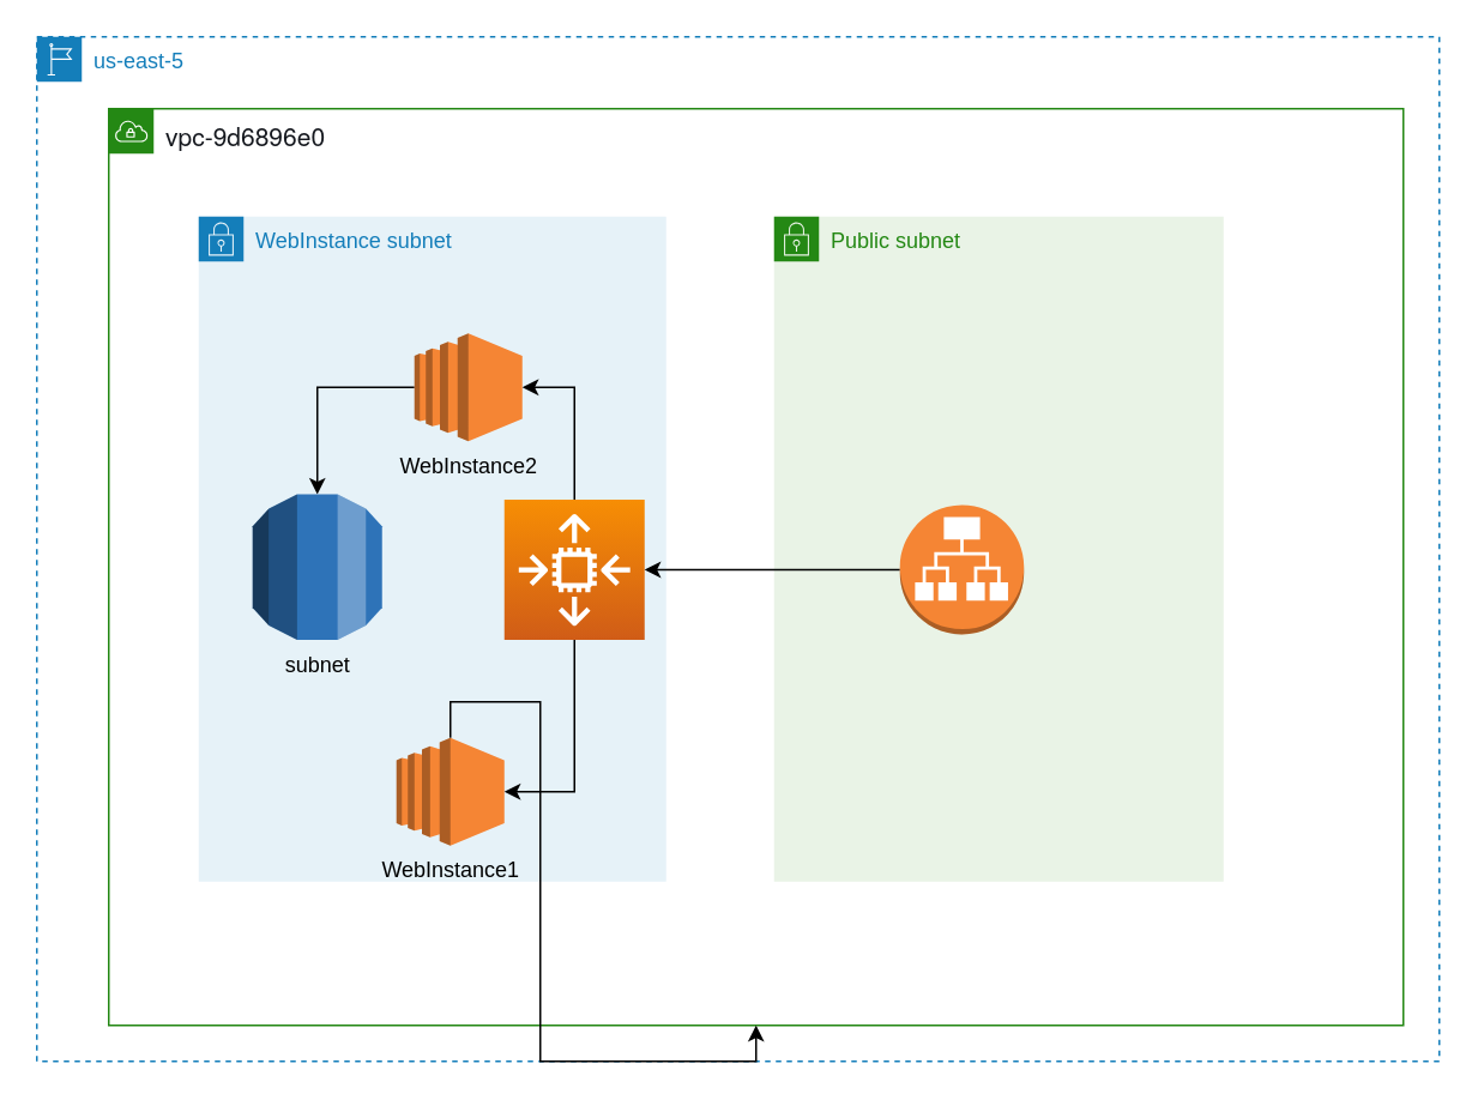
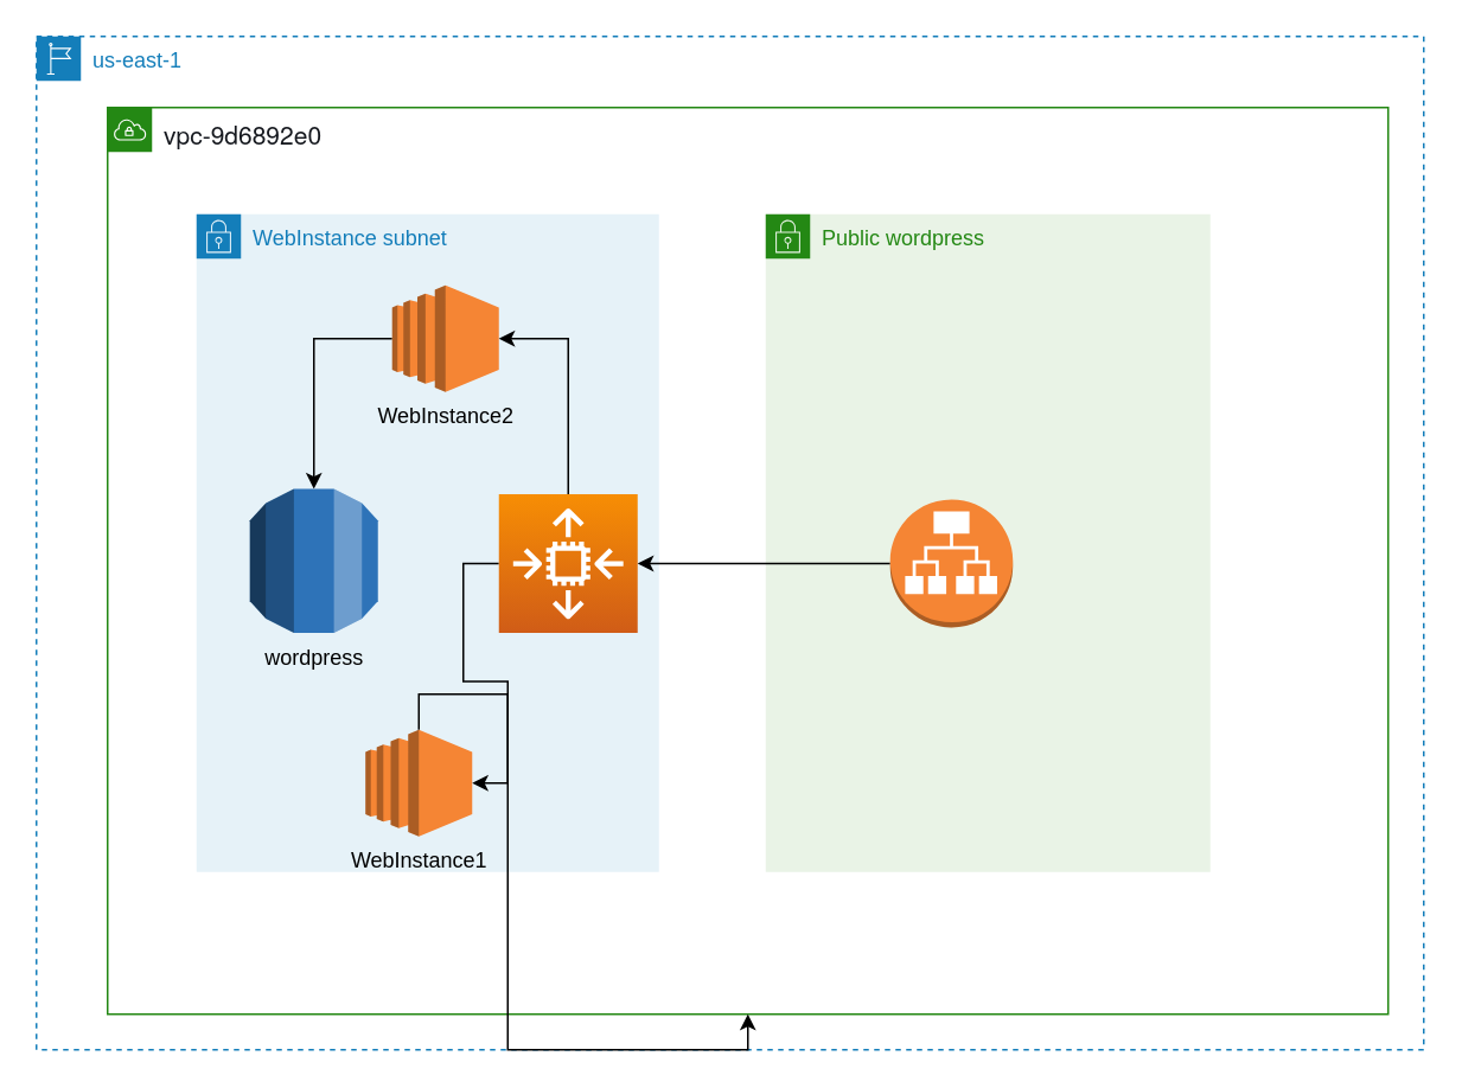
  <mxCell id="0" />
  <mxCell id="1" parent="0" />
  <mxCell id="2" value="WebInstance subnet" style="points=[[0,0],[0.25,0],[0.5,0],[0.75,0],[1,0],[1,0.25],[1,0.5],[1,0.75],[1,1],[0.75,1],[0.5,1],[0.25,1],[0,1],[0,0.75],[0,0.5],[0,0.25]];outlineConnect=0;gradientColor=none;html=1;whiteSpace=wrap;fontSize=12;fontStyle=0;shape=mxgraph.aws4.group;grIcon=mxgraph.aws4.group_security_group;grStroke=0;strokeColor=#147EBA;fillColor=#E6F2F8;verticalAlign=top;align=left;spacingLeft=30;fontColor=#147EBA;dashed=0;" vertex="1" parent="1"><mxGeometry x="110" y="120" width="260" height="370" as="geometry" /></mxCell>
- <mxCell id="3" value="us-east-5" style="points=[[0,0],[0.25,0],[0.5,0],[0.75,0],[1,0],[1,0.25],[1,0.5],[1,0.75],[1,1],[0.75,1],[0.5,1],[0.25,1],[0,1],[0,0.75],[0,0.5],[0,0.25]];outlineConnect=0;gradientColor=none;html=1;whiteSpace=wrap;fontSize=12;fontStyle=0;shape=mxgraph.aws4.group;grIcon=mxgraph.aws4.group_region;strokeColor=#147EBA;fillColor=none;verticalAlign=top;align=left;spacingLeft=30;fontColor=#147EBA;dashed=1;" vertex="1" parent="1"><mxGeometry x="20" y="20" width="780" height="570" as="geometry" /></mxCell>
- <mxCell id="4" value="&lt;span style=&quot;color: rgb(22 , 25 , 31) ; font-family: &amp;#34;amazon ember&amp;#34; , &amp;#34;helvetica neue&amp;#34; , &amp;#34;roboto&amp;#34; , &amp;#34;arial&amp;#34; , sans-serif ; font-size: 14px ; background-color: rgb(255 , 255 , 255)&quot;&gt;vpc-9d6896e0&lt;/span&gt;" style="points=[[0,0],[0.25,0],[0.5,0],[0.75,0],[1,0],[1,0.25],[1,0.5],[1,0.75],[1,1],[0.75,1],[0.5,1],[0.25,1],[0,1],[0,0.75],[0,0.5],[0,0.25]];outlineConnect=0;gradientColor=none;html=1;whiteSpace=wrap;fontSize=12;fontStyle=0;shape=mxgraph.aws4.group;grIcon=mxgraph.aws4.group_vpc;strokeColor=#248814;fillColor=none;verticalAlign=top;align=left;spacingLeft=30;fontColor=#AAB7B8;dashed=0;" vertex="1" parent="1"><mxGeometry x="60" y="60" width="720" height="510" as="geometry" /></mxCell>
- <mxCell id="5" value="Public subnet" style="points=[[0,0],[0.25,0],[0.5,0],[0.75,0],[1,0],[1,0.25],[1,0.5],[1,0.75],[1,1],[0.75,1],[0.5,1],[0.25,1],[0,1],[0,0.75],[0,0.5],[0,0.25]];outlineConnect=0;gradientColor=none;html=1;whiteSpace=wrap;fontSize=12;fontStyle=0;shape=mxgraph.aws4.group;grIcon=mxgraph.aws4.group_security_group;grStroke=0;strokeColor=#248814;fillColor=#E9F3E6;verticalAlign=top;align=left;spacingLeft=30;fontColor=#248814;dashed=0;" vertex="1" parent="1"><mxGeometry x="430" y="120" width="250" height="370" as="geometry" /></mxCell>
+ <mxCell id="3" value="us-east-1" style="points=[[0,0],[0.25,0],[0.5,0],[0.75,0],[1,0],[1,0.25],[1,0.5],[1,0.75],[1,1],[0.75,1],[0.5,1],[0.25,1],[0,1],[0,0.75],[0,0.5],[0,0.25]];outlineConnect=0;gradientColor=none;html=1;whiteSpace=wrap;fontSize=12;fontStyle=0;shape=mxgraph.aws4.group;grIcon=mxgraph.aws4.group_region;strokeColor=#147EBA;fillColor=none;verticalAlign=top;align=left;spacingLeft=30;fontColor=#147EBA;dashed=1;" vertex="1" parent="1"><mxGeometry x="20" y="20" width="780" height="570" as="geometry" /></mxCell>
+ <mxCell id="4" value="&lt;span style=&quot;color: rgb(22 , 25 , 31) ; font-family: &amp;#34;amazon ember&amp;#34; , &amp;#34;helvetica neue&amp;#34; , &amp;#34;roboto&amp;#34; , &amp;#34;arial&amp;#34; , sans-serif ; font-size: 14px ; background-color: rgb(255 , 255 , 255)&quot;&gt;vpc-9d6892e0&lt;/span&gt;" style="points=[[0,0],[0.25,0],[0.5,0],[0.75,0],[1,0],[1,0.25],[1,0.5],[1,0.75],[1,1],[0.75,1],[0.5,1],[0.25,1],[0,1],[0,0.75],[0,0.5],[0,0.25]];outlineConnect=0;gradientColor=none;html=1;whiteSpace=wrap;fontSize=12;fontStyle=0;shape=mxgraph.aws4.group;grIcon=mxgraph.aws4.group_vpc;strokeColor=#248814;fillColor=none;verticalAlign=top;align=left;spacingLeft=30;fontColor=#AAB7B8;dashed=0;" vertex="1" parent="1"><mxGeometry x="60" y="60" width="720" height="510" as="geometry" /></mxCell>
+ <mxCell id="5" value="Public wordpress" style="points=[[0,0],[0.25,0],[0.5,0],[0.75,0],[1,0],[1,0.25],[1,0.5],[1,0.75],[1,1],[0.75,1],[0.5,1],[0.25,1],[0,1],[0,0.75],[0,0.5],[0,0.25]];outlineConnect=0;gradientColor=none;html=1;whiteSpace=wrap;fontSize=12;fontStyle=0;shape=mxgraph.aws4.group;grIcon=mxgraph.aws4.group_security_group;grStroke=0;strokeColor=#248814;fillColor=#E9F3E6;verticalAlign=top;align=left;spacingLeft=30;fontColor=#248814;dashed=0;" vertex="1" parent="1"><mxGeometry x="430" y="120" width="250" height="370" as="geometry" /></mxCell>
  <mxCell id="6" style="edgeStyle=orthogonalEdgeStyle;rounded=0;orthogonalLoop=1;jettySize=auto;html=1;" edge="1" parent="1" source="7" target="4"><mxGeometry relative="1" as="geometry" /></mxCell>
- <mxCell id="7" value="WebInstance1" style="outlineConnect=0;dashed=0;verticalLabelPosition=bottom;verticalAlign=top;align=center;html=1;shape=mxgraph.aws3.ec2;fillColor=#F58534;gradientColor=none;" vertex="1" parent="1"><mxGeometry x="220" y="410" width="60" height="60" as="geometry" /></mxCell>
+ <mxCell id="7" value="WebInstance1" style="outlineConnect=0;dashed=0;verticalLabelPosition=bottom;verticalAlign=top;align=center;html=1;shape=mxgraph.aws3.ec2;fillColor=#F58534;gradientColor=none;" vertex="1" parent="1"><mxGeometry x="205" y="410" width="60" height="60" as="geometry" /></mxCell>
  <mxCell id="8" style="edgeStyle=orthogonalEdgeStyle;rounded=0;orthogonalLoop=1;jettySize=auto;html=1;entryX=0.5;entryY=0;entryDx=0;entryDy=0;entryPerimeter=0;" edge="1" parent="1" source="9" target="10"><mxGeometry relative="1" as="geometry" /></mxCell>
- <mxCell id="9" value="WebInstance2" style="outlineConnect=0;dashed=0;verticalLabelPosition=bottom;verticalAlign=top;align=center;html=1;shape=mxgraph.aws3.ec2;fillColor=#F58534;gradientColor=none;" vertex="1" parent="1"><mxGeometry x="230" y="185" width="60" height="60" as="geometry" /></mxCell>
- <mxCell id="10" value="subnet" style="outlineConnect=0;dashed=0;verticalLabelPosition=bottom;verticalAlign=top;align=center;html=1;shape=mxgraph.aws3.rds;fillColor=#2E73B8;gradientColor=none;" vertex="1" parent="1"><mxGeometry x="140" y="274.5" width="72" height="81" as="geometry" /></mxCell>
+ <mxCell id="9" value="WebInstance2" style="outlineConnect=0;dashed=0;verticalLabelPosition=bottom;verticalAlign=top;align=center;html=1;shape=mxgraph.aws3.ec2;fillColor=#F58534;gradientColor=none;" vertex="1" parent="1"><mxGeometry x="220" y="160" width="60" height="60" as="geometry" /></mxCell>
+ <mxCell id="10" value="wordpress" style="outlineConnect=0;dashed=0;verticalLabelPosition=bottom;verticalAlign=top;align=center;html=1;shape=mxgraph.aws3.rds;fillColor=#2E73B8;gradientColor=none;" vertex="1" parent="1"><mxGeometry x="140" y="274.5" width="72" height="81" as="geometry" /></mxCell>
  <mxCell id="11" style="edgeStyle=orthogonalEdgeStyle;rounded=0;orthogonalLoop=1;jettySize=auto;html=1;" edge="1" parent="1" source="12" target="15"><mxGeometry relative="1" as="geometry" /></mxCell>
  <mxCell id="12" value="" style="outlineConnect=0;dashed=0;verticalLabelPosition=bottom;verticalAlign=top;align=center;html=1;shape=mxgraph.aws3.application_load_balancer;fillColor=#F58534;gradientColor=none;" vertex="1" parent="1"><mxGeometry x="500" y="280.5" width="69" height="72" as="geometry" /></mxCell>
  <mxCell id="13" style="edgeStyle=orthogonalEdgeStyle;rounded=0;orthogonalLoop=1;jettySize=auto;html=1;entryX=1;entryY=0.5;entryDx=0;entryDy=0;entryPerimeter=0;" edge="1" parent="1" source="15" target="9"><mxGeometry relative="1" as="geometry" /></mxCell>
  <mxCell id="14" style="edgeStyle=orthogonalEdgeStyle;rounded=0;orthogonalLoop=1;jettySize=auto;html=1;entryX=1;entryY=0.5;entryDx=0;entryDy=0;entryPerimeter=0;" edge="1" parent="1" source="15" target="7"><mxGeometry relative="1" as="geometry" /></mxCell>
  <mxCell id="15" value="" style="outlineConnect=0;fontColor=#232F3E;gradientColor=#F78E04;gradientDirection=north;fillColor=#D05C17;strokeColor=#ffffff;dashed=0;verticalLabelPosition=bottom;verticalAlign=top;align=center;html=1;fontSize=12;fontStyle=0;aspect=fixed;shape=mxgraph.aws4.resourceIcon;resIcon=mxgraph.aws4.auto_scaling2;" vertex="1" parent="1"><mxGeometry x="280" y="277.5" width="78" height="78" as="geometry" /></mxCell>
